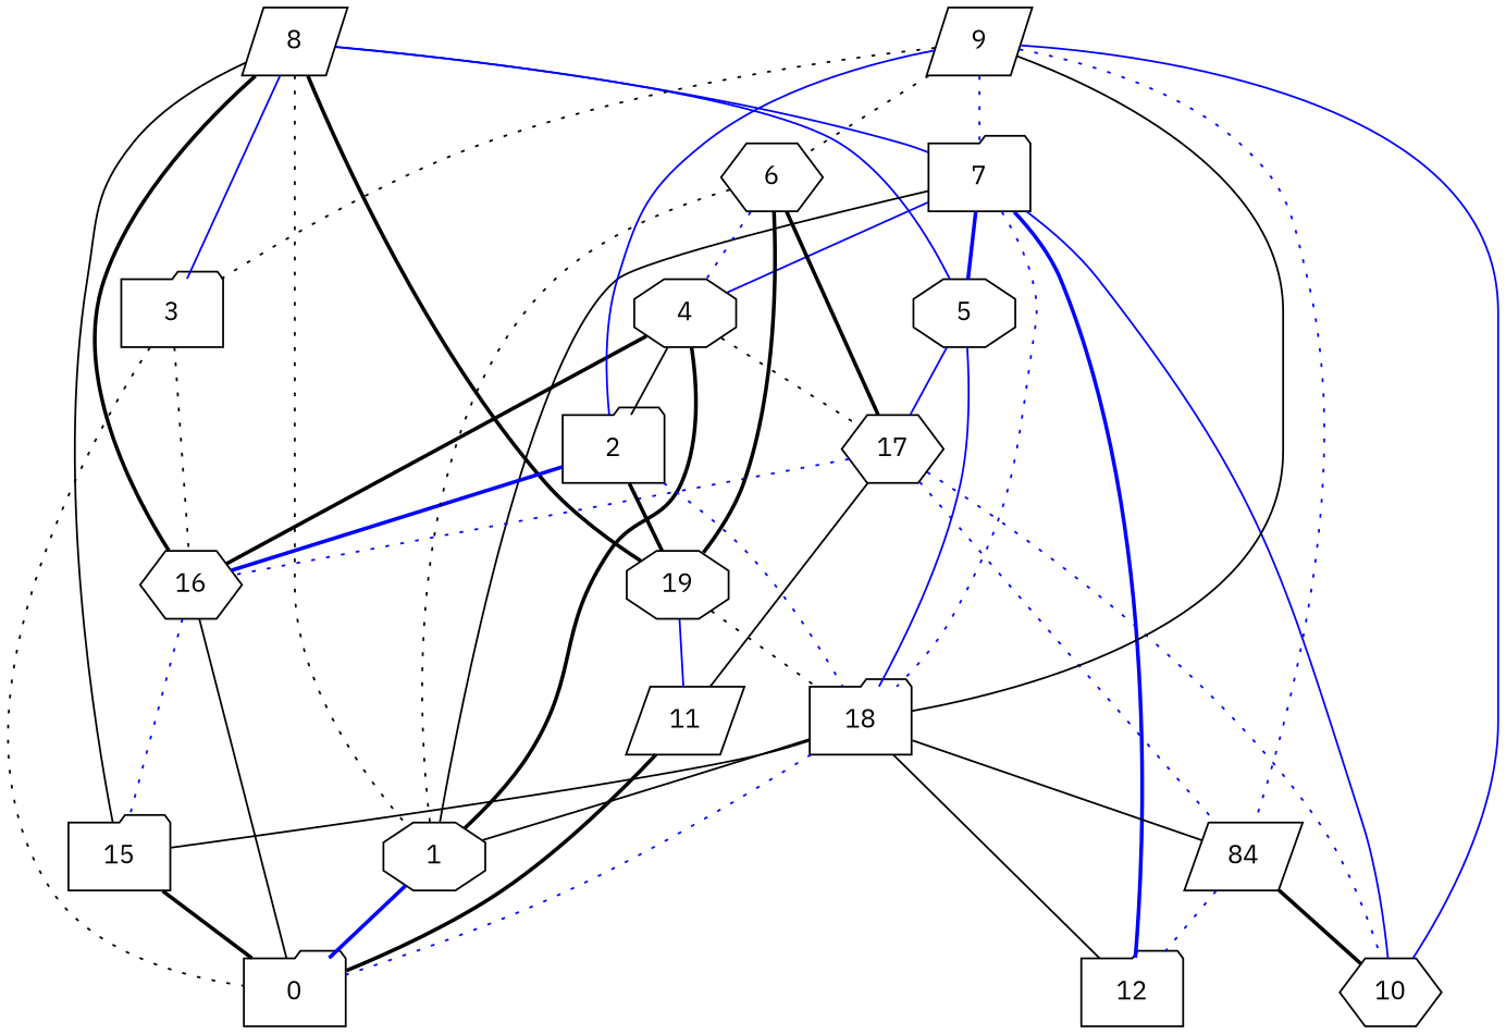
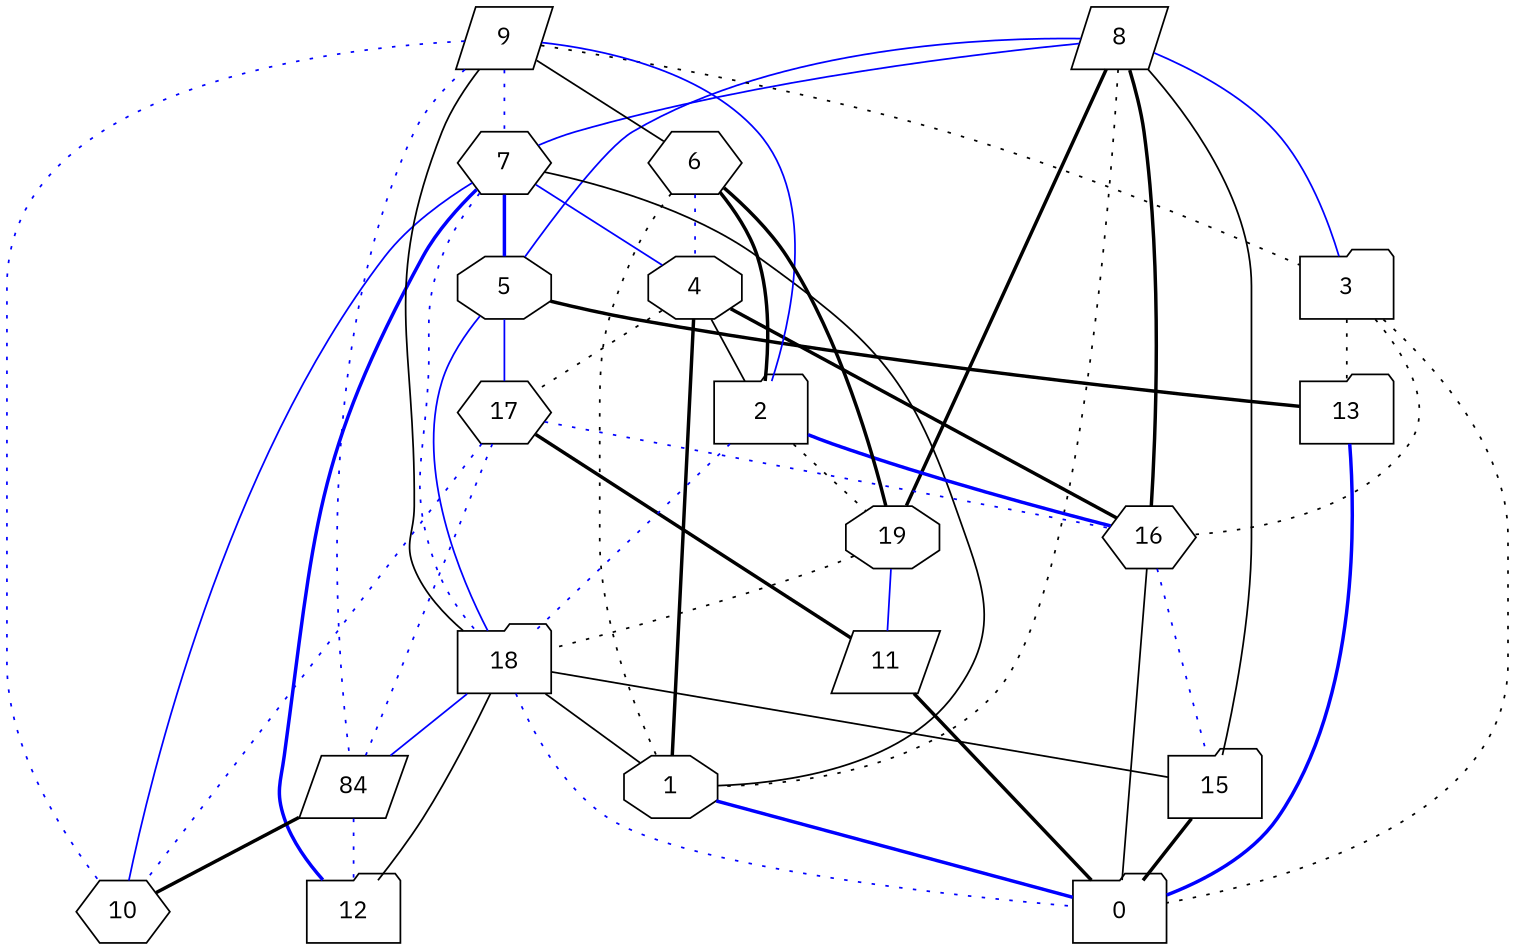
  digraph {
    fontname="IBM Plex Sans"
    node [fontname="IBM Plex Sans" shape=folder]
    edge [color=black dir=none fontname="IBM Plex Sans" style=solid]
    8 [shape=parallelogram]
    16 [shape=hexagon]
    19 [shape=octagon]
    5 [shape=octagon]
    1 [shape=octagon]
    3
    15
-   7
+   7 [shape=hexagon]
    0
    18
    11 [shape=parallelogram]
+   13
    17 [shape=hexagon]
    4 [shape=octagon]
    12
    10 [shape=hexagon]
    2
    n18 [label=84 shape=parallelogram]
    9 [shape=parallelogram]
    6 [shape=hexagon]
    subgraph sub_1 {
      8
      16
      19
      5
      1
      3
      15
      7
      0
      18
      11
+     13
      17
      4
      12
      10
      2
      n18
      9
      6
    }
    8 -> 16 [style=bold]
    8 -> 19 [style=bold]
    8 -> 5 [color=blue]
    8 -> 1 [style=dotted]
    8 -> 3 [color=blue]
    8 -> 15
    8 -> 7 [color=blue]
    16 -> 15 [color=blue style=dotted]
    16 -> 0
    19 -> 18 [style=dotted]
    19 -> 11 [color=blue]
    5 -> 18 [color=blue]
+   5 -> 13 [style=bold]
    5 -> 17 [color=blue]
    1 -> 0 [color=blue style=bold]
    3 -> 16 [style=dotted]
    3 -> 0 [style=dotted]
+   3 -> 13 [style=dotted]
    15 -> 0 [style=bold]
    7 -> 5 [color=blue style=bold]
    7 -> 1
    7 -> 18 [color=blue style=dotted]
    7 -> 4 [color=blue]
    7 -> 12 [color=blue style=bold]
    7 -> 10 [color=blue]
    18 -> 1
    18 -> 15
    18 -> 0 [color=blue style=dotted]
    18 -> 12
-   18 -> n18
+   18 -> n18 [color=blue]
    11 -> 0 [style=bold]
+   13 -> 0 [color=blue style=bold]
    17 -> 16 [color=blue style=dotted]
-   17 -> 11
+   17 -> 11 [style=bold]
    17 -> 10 [color=blue style=dotted]
    17 -> n18 [color=blue style=dotted]
    4 -> 16 [style=bold]
    4 -> 1 [style=bold]
    4 -> 17 [style=dotted]
    4 -> 2
    2 -> 16 [color=blue style=bold]
-   2 -> 19 [style=bold]
+   2 -> 19 [style=dotted]
    2 -> 18 [color=blue style=dotted]
    n18 -> 12 [color=blue style=dotted]
    n18 -> 10 [style=bold]
    9 -> 3 [style=dotted]
    9 -> 7 [color=blue style=dotted]
    9 -> 18
-   9 -> 10 [color=blue]
+   9 -> 10 [color=blue style=dotted]
    9 -> 2 [color=blue]
    9 -> n18 [color=blue style=dotted]
-   9 -> 6 [style=dotted]
+   9 -> 6
    6 -> 19 [style=bold]
    6 -> 1 [style=dotted]
-   6 -> 17 [style=bold]
+   6 -> 2 [style=bold]
    6 -> 4 [color=blue style=dotted]
  }
